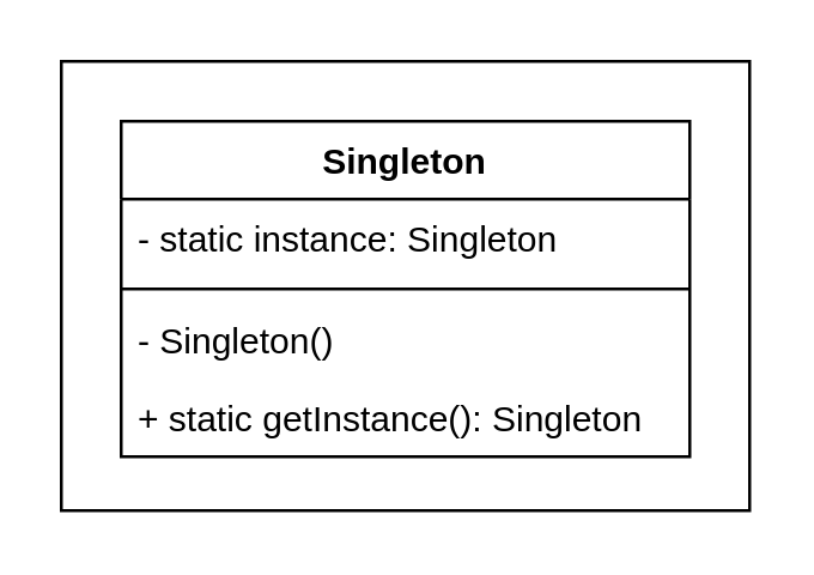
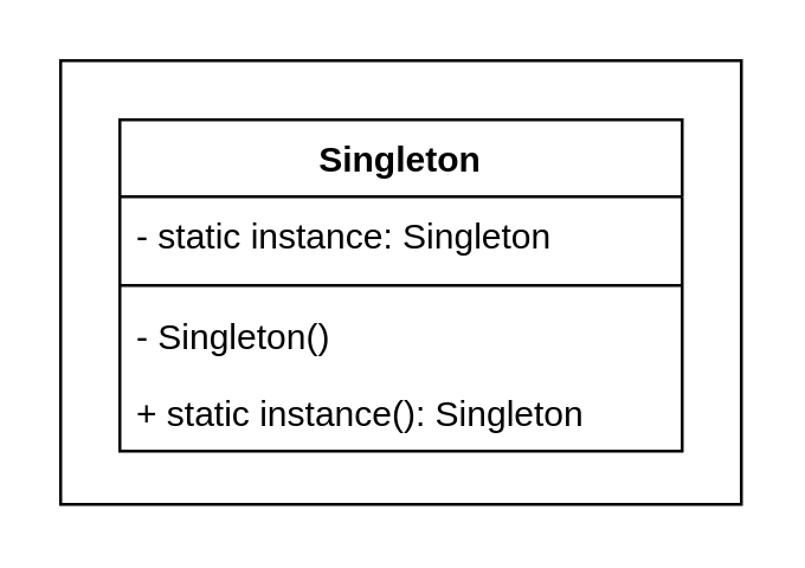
  <mxCell id="0" />
  <mxCell id="1" parent="0" />
  <mxCell id="2" value="" style="rounded=0;whiteSpace=wrap;html=1;" vertex="1" parent="1"><mxGeometry x="20" y="20" width="230" height="150" as="geometry" /></mxCell>
  <mxCell id="3" value="Singleton" style="swimlane;fontStyle=1;align=center;verticalAlign=top;childLayout=stackLayout;horizontal=1;startSize=26;horizontalStack=0;resizeParent=1;resizeParentMax=0;resizeLast=0;collapsible=1;marginBottom=0;" vertex="1" parent="1"><mxGeometry x="40" y="40" width="190" height="112" as="geometry" /></mxCell>
  <mxCell id="4" value="- static instance: Singleton" style="text;strokeColor=none;fillColor=none;align=left;verticalAlign=top;spacingLeft=4;spacingRight=4;overflow=hidden;rotatable=0;points=[[0,0.5],[1,0.5]];portConstraint=eastwest;" vertex="1" parent="3"><mxGeometry y="26" width="190" height="26" as="geometry" /></mxCell>
  <mxCell id="5" value="" style="line;strokeWidth=1;fillColor=none;align=left;verticalAlign=middle;spacingTop=-1;spacingLeft=3;spacingRight=3;rotatable=0;labelPosition=right;points=[];portConstraint=eastwest;" vertex="1" parent="3"><mxGeometry y="52" width="190" height="8" as="geometry" /></mxCell>
  <mxCell id="6" value="- Singleton()" style="text;strokeColor=none;fillColor=none;align=left;verticalAlign=top;spacingLeft=4;spacingRight=4;overflow=hidden;rotatable=0;points=[[0,0.5],[1,0.5]];portConstraint=eastwest;" vertex="1" parent="3"><mxGeometry y="60" width="190" height="26" as="geometry" /></mxCell>
- <mxCell id="7" value="+ static getInstance(): Singleton" style="text;strokeColor=none;fillColor=none;align=left;verticalAlign=top;spacingLeft=4;spacingRight=4;overflow=hidden;rotatable=0;points=[[0,0.5],[1,0.5]];portConstraint=eastwest;" vertex="1" parent="3"><mxGeometry y="86" width="190" height="26" as="geometry" /></mxCell>
+ <mxCell id="7" value="+ static instance(): Singleton" style="text;strokeColor=none;fillColor=none;align=left;verticalAlign=top;spacingLeft=4;spacingRight=4;overflow=hidden;rotatable=0;points=[[0,0.5],[1,0.5]];portConstraint=eastwest;" vertex="1" parent="3"><mxGeometry y="86" width="190" height="26" as="geometry" /></mxCell>
